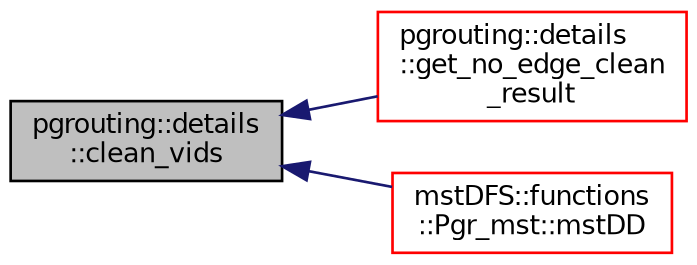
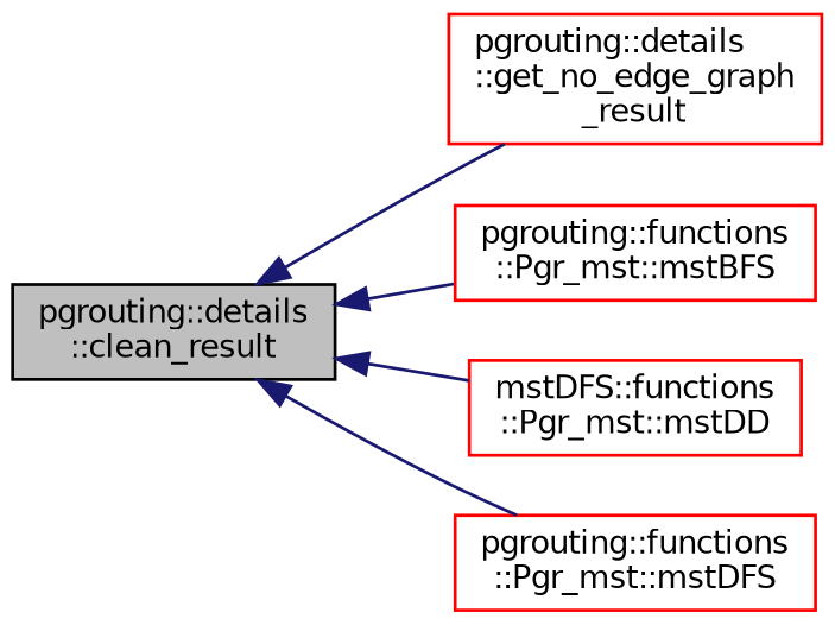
  digraph {
    rankdir=LR
    node [color=red fillcolor=white fontname=Helvetica fontsize=10 shape=record style=filled]
    edge [color=midnightblue dir=back fontname=Helvetica fontsize=10 labelfontname=Helvetica labelfontsize=10 style=solid]
-   n1 [color=black fillcolor=grey75 fontcolor=black height=0.2 label="pgrouting::details\l::clean_vids" width=0.4]
-   n2 [height=0.2 label="pgrouting::details\l::get_no_edge_clean\l_result" width=0.4]
+   n1 [color=black fillcolor=grey75 fontcolor=black height=0.2 label="pgrouting::details\l::clean_result" width=0.4]
+   n2 [height=0.2 label="pgrouting::details\l::get_no_edge_graph\l_result" width=0.4]
+   n3 [height=0.2 label="pgrouting::functions\l::Pgr_mst::mstBFS" width=0.4]
    n4 [height=0.2 label="mstDFS::functions\l::Pgr_mst::mstDD" width=0.4]
+   n5 [height=0.2 label="pgrouting::functions\l::Pgr_mst::mstDFS" width=0.4]
    n1 -> n2
+   n1 -> n3
    n1 -> n4
+   n1 -> n5
  }
